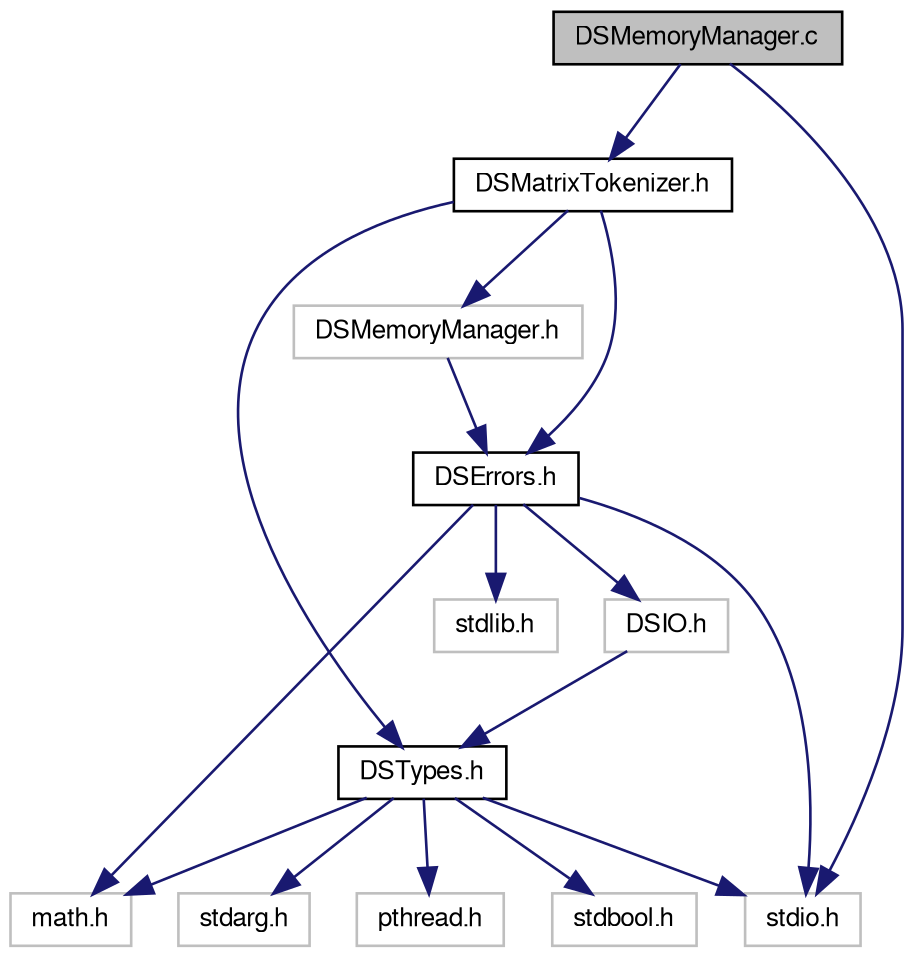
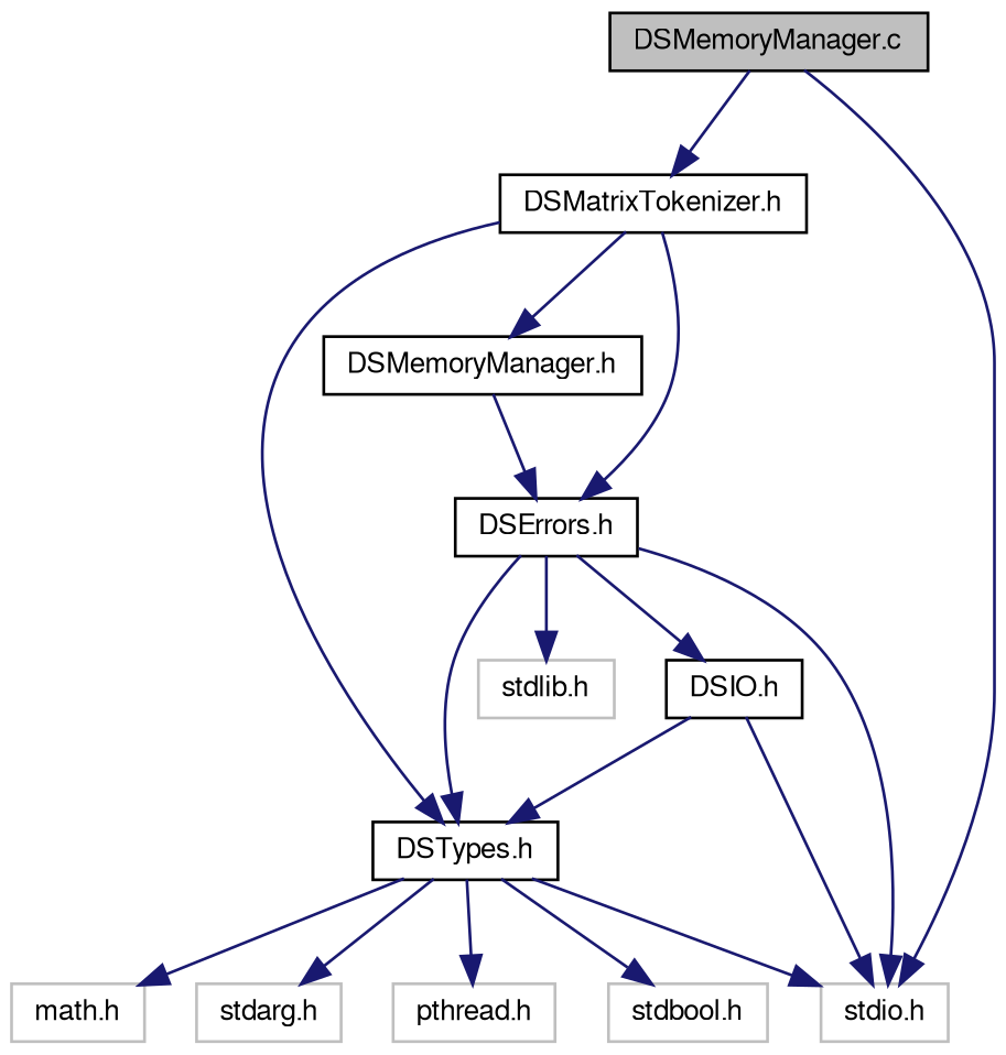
  digraph {
    node [color=black fillcolor=white fontname=FreeSans fontsize=10 shape=record style=filled]
    edge [color=midnightblue fontname=FreeSans fontsize=10 labelfontname=FreeSans labelfontsize=10 style=solid]
    n1 [fillcolor=grey75 fontcolor=black height=0.2 label="DSMemoryManager.c" width=0.4]
    n2 [color=grey75 height=0.2 label="stdio.h" width=0.4]
    n3 [height=0.2 label="DSMatrixTokenizer.h" width=0.4]
    n4 [height=0.2 label="DSTypes.h" width=0.4]
    n5 [height=0.2 label="DSErrors.h" width=0.4]
-   n6 [color=grey75 height=0.2 label="DSMemoryManager.h" width=0.4]
+   n6 [height=0.2 label="DSMemoryManager.h" width=0.4]
    n7 [color=grey75 height=0.2 label="stdbool.h" width=0.4]
    n8 [color=grey75 height=0.2 label="stdarg.h" width=0.4]
    n9 [color=grey75 height=0.2 label="math.h" width=0.4]
    n10 [color=grey75 height=0.2 label="pthread.h" width=0.4]
    n11 [color=grey75 height=0.2 label="stdlib.h" width=0.4]
-   n12 [color=grey75 height=0.2 label="DSIO.h" width=0.4]
+   n12 [height=0.2 label="DSIO.h" width=0.4]
    n1 -> n2
    n1 -> n3
    n3 -> n4
    n3 -> n5
    n3 -> n6
    n4 -> n2
    n4 -> n7
    n4 -> n8
    n4 -> n9
    n4 -> n10
    n5 -> n2
-   n5 -> n9
+   n5 -> n4
    n5 -> n11
    n5 -> n12
    n6 -> n5
+   n12 -> n2
    n12 -> n4
  }
